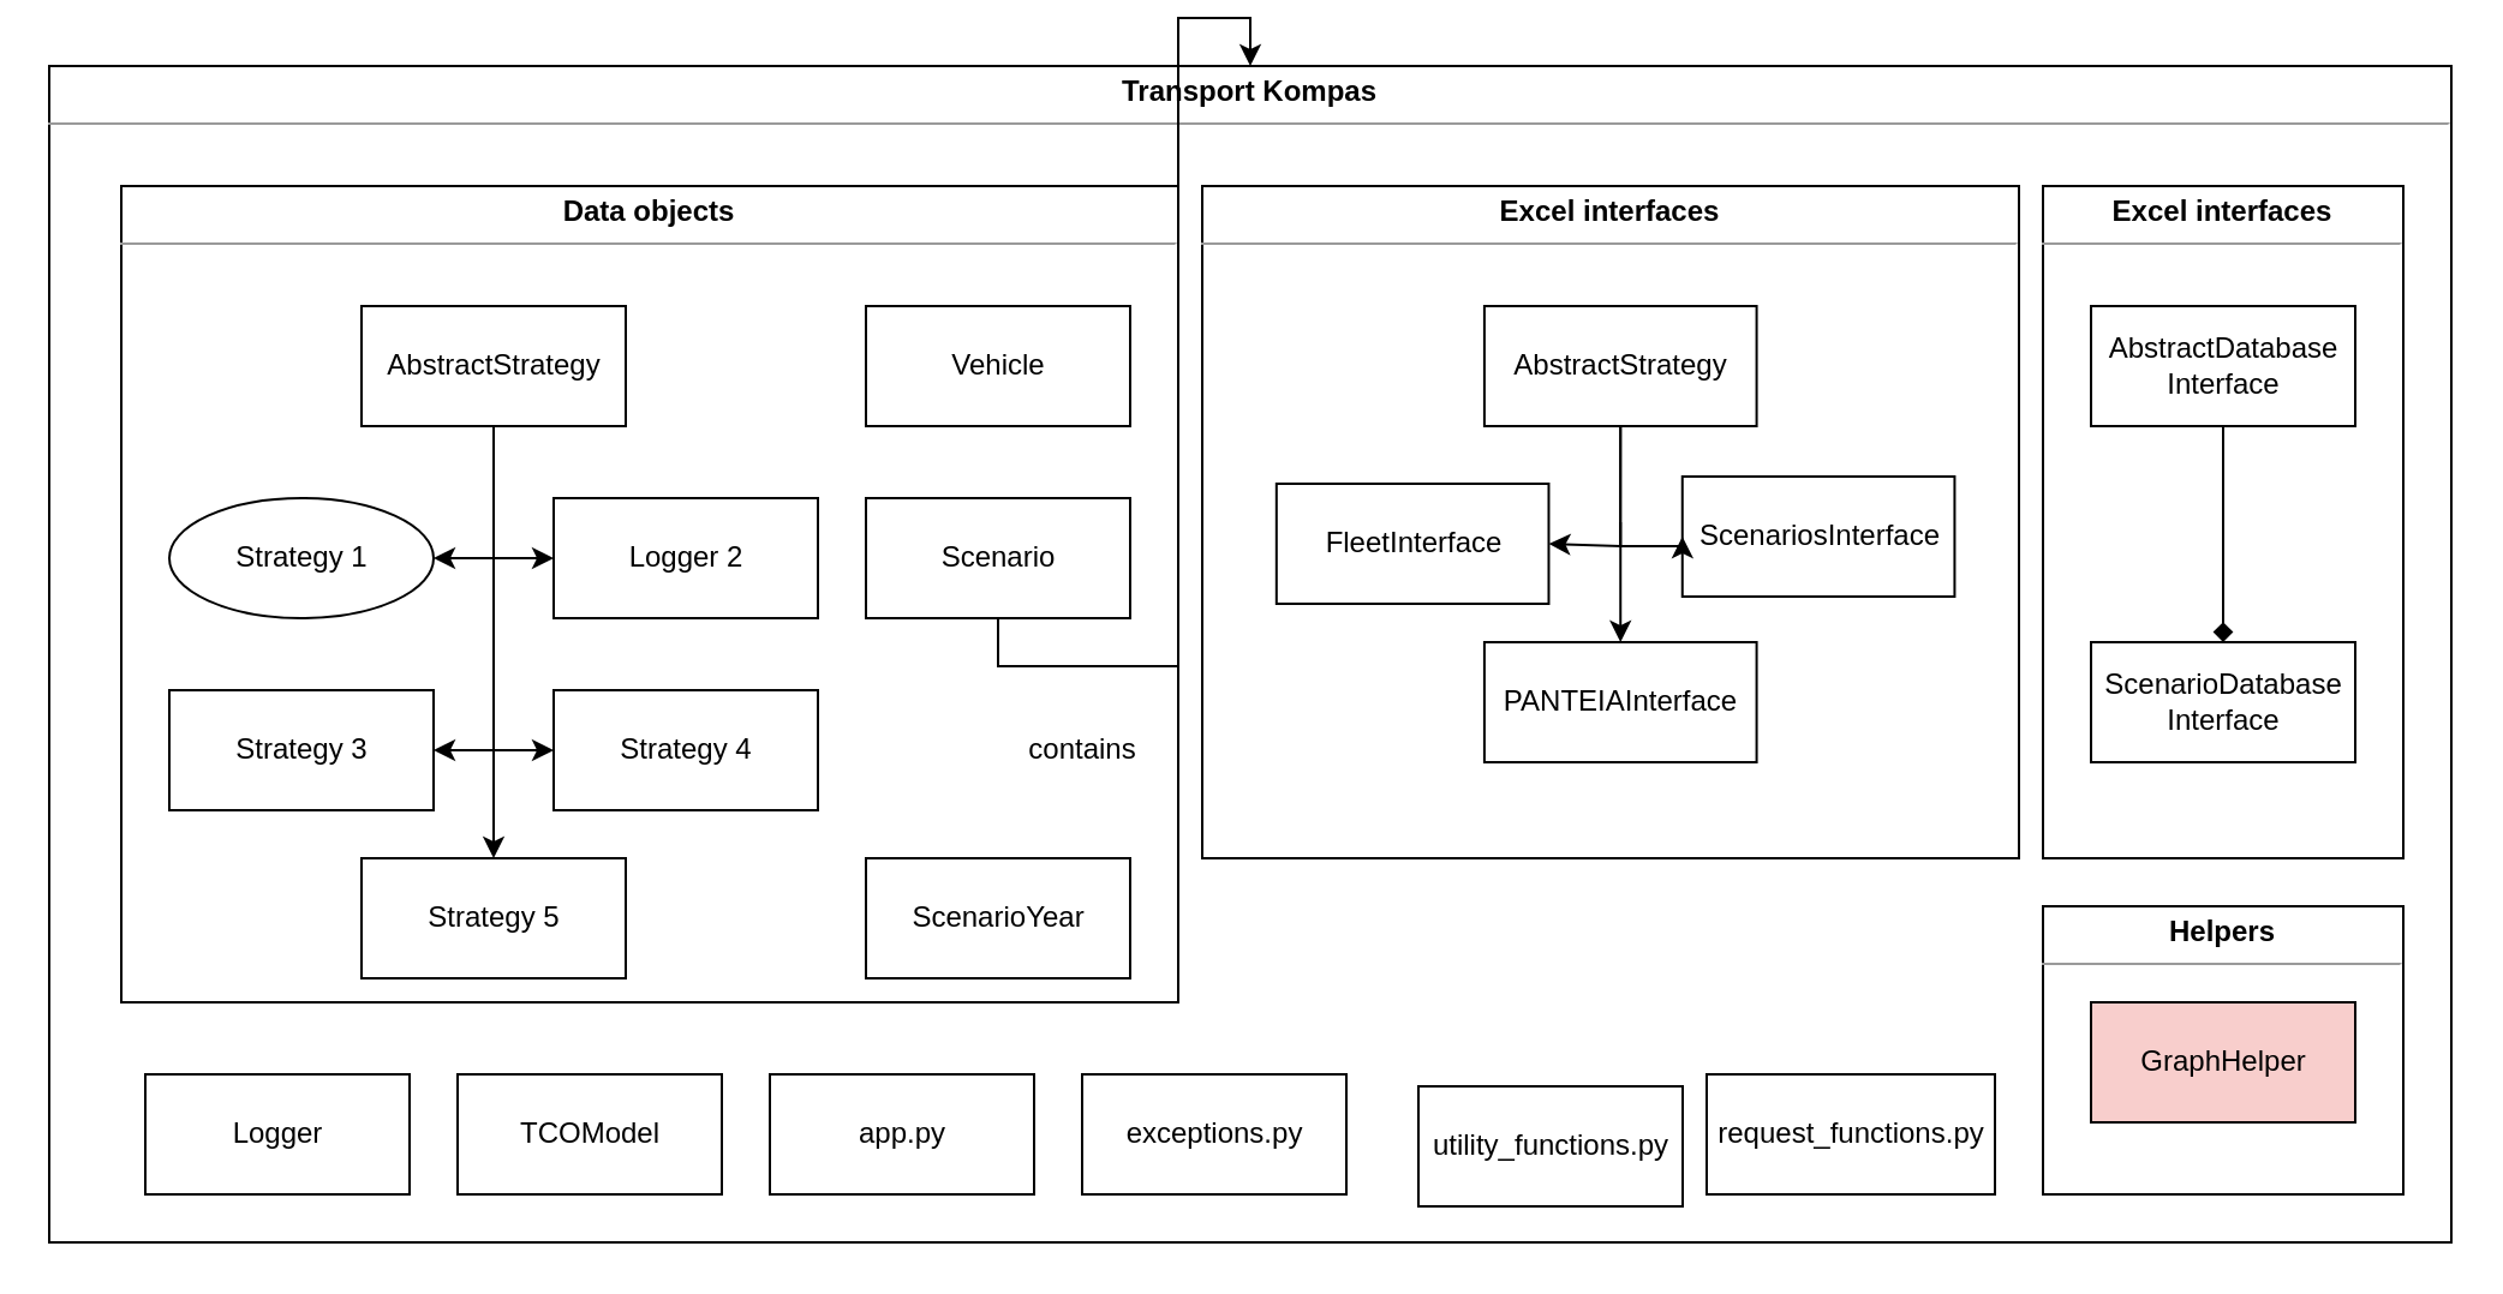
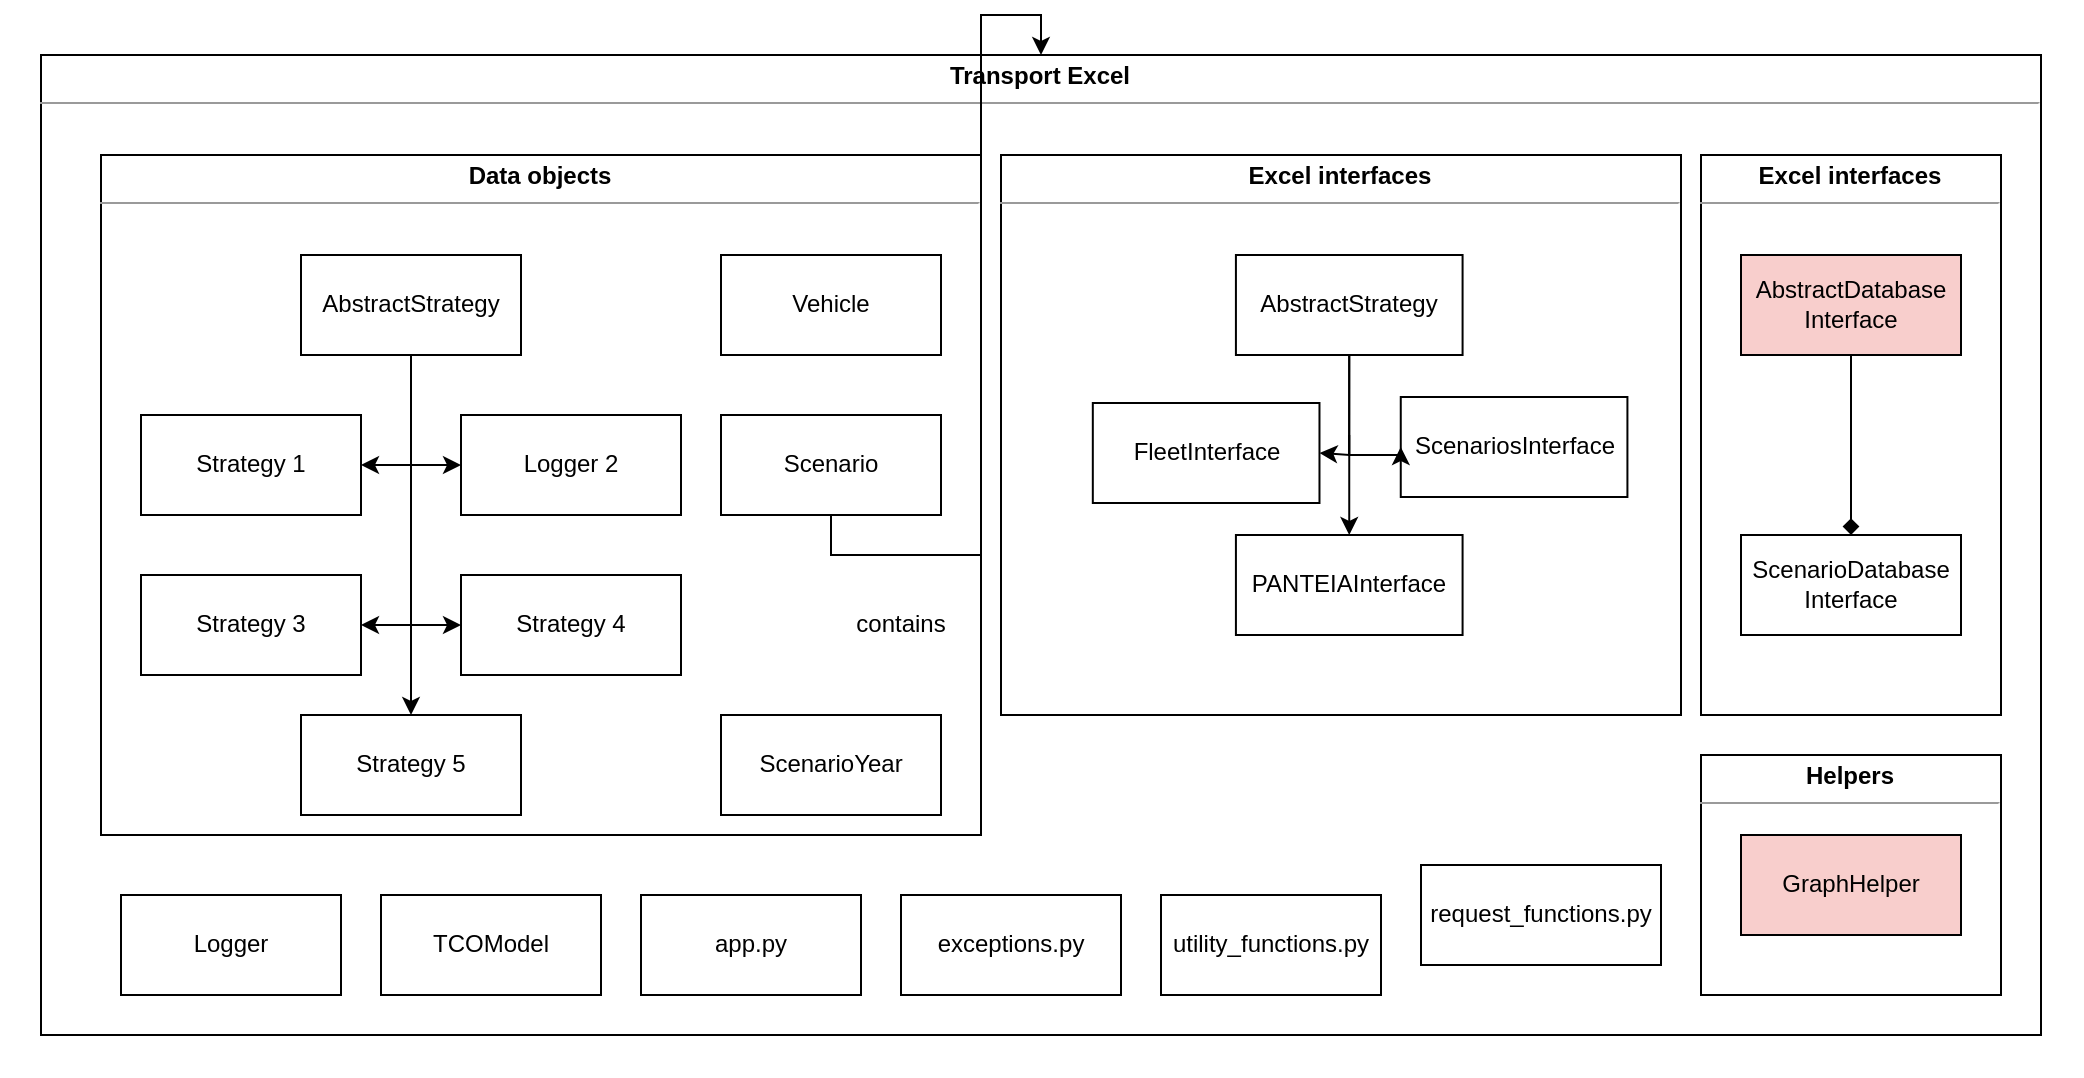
  <mxCell id="0" />
  <mxCell id="1" parent="0" />
- <mxCell id="2" value="&lt;p style=&quot;margin: 0px ; margin-top: 4px ; text-align: center&quot;&gt;&lt;b&gt;Transport Kompas&lt;/b&gt;&lt;/p&gt;&lt;hr size=&quot;1&quot;&gt;&lt;div style=&quot;height: 2px&quot;&gt;&lt;/div&gt;" style="verticalAlign=top;align=left;overflow=fill;fontSize=12;fontFamily=Helvetica;html=1;" parent="1" vertex="1"><mxGeometry x="20" y="20" width="1000" height="490" as="geometry" /></mxCell>
+ <mxCell id="2" value="&lt;p style=&quot;margin: 0px ; margin-top: 4px ; text-align: center&quot;&gt;&lt;b&gt;Transport Excel&lt;/b&gt;&lt;/p&gt;&lt;hr size=&quot;1&quot;&gt;&lt;div style=&quot;height: 2px&quot;&gt;&lt;/div&gt;" style="verticalAlign=top;align=left;overflow=fill;fontSize=12;fontFamily=Helvetica;html=1;" parent="1" vertex="1"><mxGeometry x="20" y="20" width="1000" height="490" as="geometry" /></mxCell>
  <mxCell id="3" value="" style="group" parent="1" vertex="1" connectable="0"><mxGeometry x="50" y="70" width="620" height="340" as="geometry" /></mxCell>
  <mxCell id="4" value="&lt;p style=&quot;margin: 0px ; margin-top: 4px ; text-align: center&quot;&gt;&lt;b&gt;Data objects&lt;/b&gt;&lt;/p&gt;&lt;hr size=&quot;1&quot;&gt;&lt;div style=&quot;height: 2px&quot;&gt;&lt;/div&gt;" style="verticalAlign=top;align=left;overflow=fill;fontSize=12;fontFamily=Helvetica;html=1;" parent="3" vertex="1"><mxGeometry width="440" height="340" as="geometry" /></mxCell>
  <mxCell id="5" value="&lt;font style=&quot;font-size: 12px&quot;&gt;AbstractStrategy&lt;/font&gt;" style="html=1;" parent="3" vertex="1"><mxGeometry x="100" y="50" width="110" height="50" as="geometry" /></mxCell>
- <mxCell id="6" value="Strategy 1" style="ellipse;html=1;" parent="3" vertex="1"><mxGeometry x="20" y="130" width="110" height="50" as="geometry" /></mxCell>
+ <mxCell id="6" value="Strategy 1" style="html=1;" parent="3" vertex="1"><mxGeometry x="20" y="130" width="110" height="50" as="geometry" /></mxCell>
  <mxCell id="7" value="Logger 2" style="html=1;" parent="3" vertex="1"><mxGeometry x="180" y="130" width="110" height="50" as="geometry" /></mxCell>
  <mxCell id="8" value="Strategy 3" style="html=1;" parent="3" vertex="1"><mxGeometry x="20" y="210" width="110" height="50" as="geometry" /></mxCell>
  <mxCell id="9" value="" style="edgeStyle=orthogonalEdgeStyle;rounded=0;orthogonalLoop=1;jettySize=auto;html=1;entryX=1;entryY=0.5;entryDx=0;entryDy=0;" parent="3" source="5" target="8" edge="1"><mxGeometry relative="1" as="geometry"><Array as="points"><mxPoint x="155" y="235" /></Array></mxGeometry></mxCell>
  <mxCell id="10" value="Strategy 4" style="html=1;" parent="3" vertex="1"><mxGeometry x="180" y="210" width="110" height="50" as="geometry" /></mxCell>
  <mxCell id="11" value="Strategy 5" style="html=1;" parent="3" vertex="1"><mxGeometry x="100" y="280" width="110" height="50" as="geometry" /></mxCell>
  <mxCell id="12" value="" style="edgeStyle=orthogonalEdgeStyle;rounded=0;orthogonalLoop=1;jettySize=auto;html=1;entryX=0;entryY=0.5;entryDx=0;entryDy=0;" parent="3" target="10" edge="1"><mxGeometry relative="1" as="geometry"><mxPoint x="155" y="100" as="sourcePoint" /><mxPoint x="130" y="235" as="targetPoint" /><Array as="points"><mxPoint x="155" y="235" /></Array></mxGeometry></mxCell>
  <mxCell id="13" value="" style="endArrow=classic;html=1;entryX=0;entryY=0.5;entryDx=0;entryDy=0;exitX=0;exitY=0.5;exitDx=0;exitDy=0;" parent="3" edge="1"><mxGeometry width="50" height="50" relative="1" as="geometry"><mxPoint x="155" y="155" as="sourcePoint" /><mxPoint x="130" y="155" as="targetPoint" /></mxGeometry></mxCell>
  <mxCell id="14" value="" style="endArrow=classic;html=1;entryX=0;entryY=0.5;entryDx=0;entryDy=0;" parent="3" edge="1"><mxGeometry width="50" height="50" relative="1" as="geometry"><mxPoint x="155" y="155" as="sourcePoint" /><mxPoint x="180" y="155" as="targetPoint" /></mxGeometry></mxCell>
  <mxCell id="15" value="" style="endArrow=classic;html=1;entryX=0.5;entryY=0;entryDx=0;entryDy=0;" parent="3" target="11" edge="1"><mxGeometry width="50" height="50" relative="1" as="geometry"><mxPoint x="155" y="230" as="sourcePoint" /><mxPoint x="120" y="440" as="targetPoint" /></mxGeometry></mxCell>
  <mxCell id="16" value="Scenario" style="html=1;" parent="3" vertex="1"><mxGeometry x="310" y="130" width="110" height="50" as="geometry" /></mxCell>
  <mxCell id="17" value="ScenarioYear" style="html=1;" parent="3" vertex="1"><mxGeometry x="310" y="280" width="110" height="50" as="geometry" /></mxCell>
  <mxCell id="18" value="" style="edgeStyle=orthogonalEdgeStyle;rounded=0;orthogonalLoop=1;jettySize=auto;html=1;startSize=0;" parent="3" source="16" target="2" edge="1"><mxGeometry relative="1" as="geometry" /></mxCell>
  <mxCell id="19" value="&lt;font style=&quot;font-size: 12px&quot;&gt;contains&lt;/font&gt;" style="text;html=1;align=center;verticalAlign=middle;resizable=0;points=[];autosize=1;" parent="3" vertex="1"><mxGeometry x="370" y="225" width="60" height="20" as="geometry" /></mxCell>
  <mxCell id="20" value="Vehicle" style="html=1;" parent="3" vertex="1"><mxGeometry x="310" y="50" width="110" height="50" as="geometry" /></mxCell>
  <mxCell id="21" value="" style="group" parent="1" vertex="1" connectable="0"><mxGeometry x="850" y="370" width="150" height="120" as="geometry" /></mxCell>
  <mxCell id="22" value="&lt;p style=&quot;margin: 0px ; margin-top: 4px ; text-align: center&quot;&gt;&lt;b&gt;Helpers&lt;/b&gt;&lt;/p&gt;&lt;hr size=&quot;1&quot;&gt;&lt;div style=&quot;height: 2px&quot;&gt;&lt;/div&gt;" style="verticalAlign=top;align=left;overflow=fill;fontSize=12;fontFamily=Helvetica;html=1;" parent="21" vertex="1"><mxGeometry width="150" height="120" as="geometry" /></mxCell>
  <mxCell id="23" value="&lt;font style=&quot;font-size: 12px&quot;&gt;GraphHelper&lt;/font&gt;" style="html=1;fillColor=#f8cecc;" parent="21" vertex="1"><mxGeometry x="20" y="40" width="110" height="50" as="geometry" /></mxCell>
  <mxCell id="24" value="" style="group" parent="1" vertex="1" connectable="0"><mxGeometry x="500" y="70" width="340" height="280" as="geometry" /></mxCell>
  <mxCell id="25" value="&lt;p style=&quot;margin: 0px ; margin-top: 4px ; text-align: center&quot;&gt;&lt;b&gt;Excel interfaces&lt;/b&gt;&lt;/p&gt;&lt;hr size=&quot;1&quot;&gt;&lt;div style=&quot;height: 2px&quot;&gt;&lt;/div&gt;" style="verticalAlign=top;align=left;overflow=fill;fontSize=12;fontFamily=Helvetica;html=1;" parent="24" vertex="1"><mxGeometry width="340" height="280" as="geometry" /></mxCell>
  <mxCell id="26" value="&lt;font style=&quot;font-size: 12px&quot;&gt;AbstractStrategy&lt;/font&gt;" style="html=1;" parent="24" vertex="1"><mxGeometry x="117.455" y="50" width="113.333" height="50" as="geometry" /></mxCell>
- <mxCell id="27" value="FleetInterface" style="html=1;" parent="24" vertex="1"><mxGeometry x="30.909" y="124" width="113.333" height="50" as="geometry" /></mxCell>
+ <mxCell id="27" value="FleetInterface" style="html=1;" parent="24" vertex="1"><mxGeometry x="45.909" y="124" width="113.333" height="50" as="geometry" /></mxCell>
  <mxCell id="28" value="ScenariosInterface" style="html=1;" parent="24" vertex="1"><mxGeometry x="199.879" y="121" width="113.333" height="50" as="geometry" /></mxCell>
  <mxCell id="29" value="PANTEIAInterface" style="html=1;" parent="24" vertex="1"><mxGeometry x="117.455" y="190" width="113.333" height="50" as="geometry" /></mxCell>
  <mxCell id="30" value="" style="edgeStyle=orthogonalEdgeStyle;rounded=0;orthogonalLoop=1;jettySize=auto;html=1;entryX=0;entryY=0.5;entryDx=0;entryDy=0;" parent="24" target="28" edge="1"><mxGeometry relative="1" as="geometry"><mxPoint x="174.121" y="100" as="sourcePoint" /><mxPoint x="148.364" y="235" as="targetPoint" /><Array as="points"><mxPoint x="174.121" y="150" /><mxPoint x="199.879" y="150" /></Array></mxGeometry></mxCell>
  <mxCell id="31" value="" style="endArrow=classic;html=1;entryX=0.5;entryY=0;entryDx=0;entryDy=0;" parent="24" target="29" edge="1"><mxGeometry width="50" height="50" relative="1" as="geometry"><mxPoint x="174.121" y="140" as="sourcePoint" /><mxPoint x="138.061" y="350" as="targetPoint" /></mxGeometry></mxCell>
  <mxCell id="32" value="" style="edgeStyle=orthogonalEdgeStyle;rounded=0;orthogonalLoop=1;jettySize=auto;html=1;entryX=1;entryY=0.5;entryDx=0;entryDy=0;exitX=0.5;exitY=1;exitDx=0;exitDy=0;" parent="24" source="26" target="27" edge="1"><mxGeometry relative="1" as="geometry"><mxPoint x="184.424" y="110" as="sourcePoint" /><mxPoint x="210.182" y="160" as="targetPoint" /><Array as="points"><mxPoint x="174.121" y="150" /></Array></mxGeometry></mxCell>
  <mxCell id="33" value="&lt;font style=&quot;font-size: 12px&quot;&gt;Logger&lt;/font&gt;" style="html=1;" parent="1" vertex="1"><mxGeometry x="60" y="440" width="110" height="50" as="geometry" /></mxCell>
  <mxCell id="34" value="&lt;font style=&quot;font-size: 12px&quot;&gt;TCOModel&lt;/font&gt;" style="html=1;" parent="1" vertex="1"><mxGeometry x="190" y="440" width="110" height="50" as="geometry" /></mxCell>
  <mxCell id="35" value="&lt;font style=&quot;font-size: 12px&quot;&gt;app.py&lt;/font&gt;" style="html=1;" parent="1" vertex="1"><mxGeometry x="320" y="440" width="110" height="50" as="geometry" /></mxCell>
  <mxCell id="36" value="&lt;font style=&quot;font-size: 12px&quot;&gt;exceptions.py&lt;/font&gt;" style="html=1;" parent="1" vertex="1"><mxGeometry x="450" y="440" width="110" height="50" as="geometry" /></mxCell>
- <mxCell id="37" value="&lt;font style=&quot;font-size: 12px&quot;&gt;utility_functions.py&lt;/font&gt;" style="html=1;" parent="1" vertex="1"><mxGeometry x="590" y="445" width="110" height="50" as="geometry" /></mxCell>
- <mxCell id="38" value="&lt;font style=&quot;font-size: 12px&quot;&gt;request_functions.py&lt;/font&gt;" style="html=1;" parent="1" vertex="1"><mxGeometry x="710" y="440" width="120" height="50" as="geometry" /></mxCell>
+ <mxCell id="37" value="&lt;font style=&quot;font-size: 12px&quot;&gt;utility_functions.py&lt;/font&gt;" style="html=1;" parent="1" vertex="1"><mxGeometry x="580" y="440" width="110" height="50" as="geometry" /></mxCell>
+ <mxCell id="38" value="&lt;font style=&quot;font-size: 12px&quot;&gt;request_functions.py&lt;/font&gt;" style="html=1;" parent="1" vertex="1"><mxGeometry x="710" y="425" width="120" height="50" as="geometry" /></mxCell>
  <mxCell id="39" value="&lt;p style=&quot;margin: 0px ; margin-top: 4px ; text-align: center&quot;&gt;&lt;b&gt;Excel interfaces&lt;/b&gt;&lt;/p&gt;&lt;hr size=&quot;1&quot;&gt;&lt;div style=&quot;height: 2px&quot;&gt;&lt;/div&gt;" style="verticalAlign=top;align=left;overflow=fill;fontSize=12;fontFamily=Helvetica;html=1;" vertex="1" parent="1"><mxGeometry x="850" y="70" width="150" height="280" as="geometry" /></mxCell>
  <mxCell id="40" style="edgeStyle=orthogonalEdgeStyle;rounded=0;orthogonalLoop=1;jettySize=auto;html=1;endArrow=diamond;" edge="1" parent="1" source="41" target="42"><mxGeometry relative="1" as="geometry" /></mxCell>
- <mxCell id="41" value="&lt;font style=&quot;font-size: 12px&quot;&gt;AbstractDatabase&lt;br&gt;Interface&lt;/font&gt;" style="html=1;" vertex="1" parent="1"><mxGeometry x="870" y="120" width="110" height="50" as="geometry" /></mxCell>
+ <mxCell id="41" value="&lt;font style=&quot;font-size: 12px&quot;&gt;AbstractDatabase&lt;br&gt;Interface&lt;/font&gt;" style="html=1;fillColor=#f8cecc;" vertex="1" parent="1"><mxGeometry x="870" y="120" width="110" height="50" as="geometry" /></mxCell>
  <mxCell id="42" value="&lt;font style=&quot;font-size: 12px&quot;&gt;ScenarioDatabase&lt;br&gt;Interface&lt;br&gt;&lt;/font&gt;" style="html=1;" vertex="1" parent="1"><mxGeometry x="870" y="260" width="110" height="50" as="geometry" /></mxCell>
